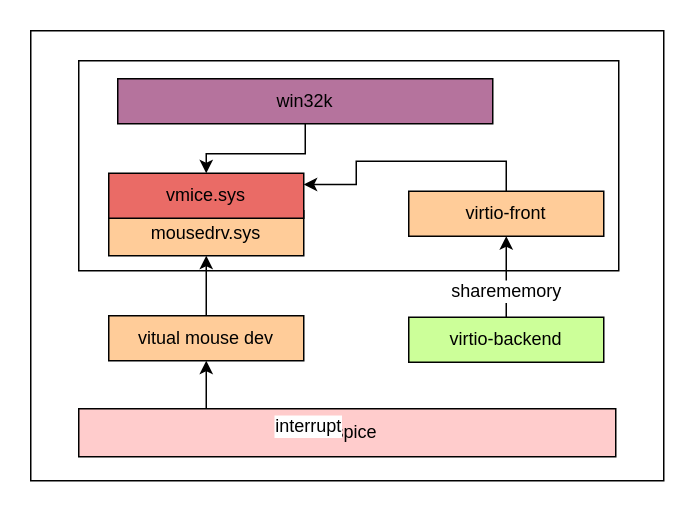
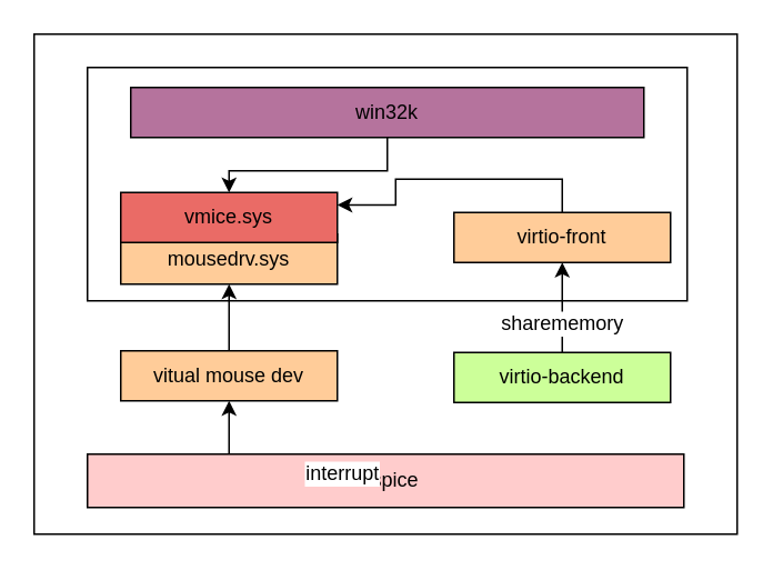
  <mxCell id="0" />
  <mxCell id="1" parent="0" />
  <mxCell id="2" value="" style="rounded=0;whiteSpace=wrap;html=1;" parent="1" vertex="1"><mxGeometry x="20" y="20" width="422" height="300" as="geometry" /></mxCell>
  <mxCell id="3" value="" style="rounded=0;whiteSpace=wrap;html=1;" parent="1" vertex="1"><mxGeometry x="52" y="40" width="360" height="140" as="geometry" /></mxCell>
  <mxCell id="4" style="edgeStyle=orthogonalEdgeStyle;rounded=0;orthogonalLoop=1;jettySize=auto;html=1;exitX=0.5;exitY=0;exitDx=0;exitDy=0;entryX=0.5;entryY=1;entryDx=0;entryDy=0;" parent="1" source="5" target="13" edge="1"><mxGeometry relative="1" as="geometry" /></mxCell>
  <mxCell id="5" value="vitual mouse dev" style="rounded=0;whiteSpace=wrap;html=1;fillColor=#FFCC99;" parent="1" vertex="1"><mxGeometry x="72" y="210" width="130" height="30" as="geometry" /></mxCell>
  <mxCell id="6" style="edgeStyle=orthogonalEdgeStyle;rounded=0;orthogonalLoop=1;jettySize=auto;html=1;exitX=0.5;exitY=0;exitDx=0;exitDy=0;entryX=0.5;entryY=1;entryDx=0;entryDy=0;" parent="1" source="8" target="12" edge="1"><mxGeometry relative="1" as="geometry"><Array as="points"><mxPoint x="337" y="200" /><mxPoint x="337" y="200" /></Array></mxGeometry></mxCell>
  <mxCell id="7" value="sharememory" style="text;html=1;resizable=0;points=[];align=center;verticalAlign=middle;labelBackgroundColor=#ffffff;" parent="6" vertex="1" connectable="0"><mxGeometry x="-0.029" y="1" relative="1" as="geometry"><mxPoint y="8" as="offset" /></mxGeometry></mxCell>
  <mxCell id="8" value="virtio-backend" style="rounded=0;whiteSpace=wrap;html=1;fillColor=#CCFF99;" parent="1" vertex="1"><mxGeometry x="272" y="211" width="130" height="30" as="geometry" /></mxCell>
  <mxCell id="9" style="edgeStyle=orthogonalEdgeStyle;rounded=0;orthogonalLoop=1;jettySize=auto;html=1;exitX=0.25;exitY=0;exitDx=0;exitDy=0;entryX=0.5;entryY=1;entryDx=0;entryDy=0;" parent="1" source="10" target="5" edge="1"><mxGeometry relative="1" as="geometry" /></mxCell>
  <mxCell id="10" value="libspice" style="rounded=0;whiteSpace=wrap;html=1;fillColor=#FFCCCC;" parent="1" vertex="1"><mxGeometry x="52" y="272" width="358" height="32" as="geometry" /></mxCell>
  <mxCell id="11" style="edgeStyle=orthogonalEdgeStyle;rounded=0;orthogonalLoop=1;jettySize=auto;html=1;exitX=0.5;exitY=0;exitDx=0;exitDy=0;entryX=1;entryY=0.25;entryDx=0;entryDy=0;" parent="1" source="12" target="16" edge="1"><mxGeometry relative="1" as="geometry" /></mxCell>
  <mxCell id="12" value="virtio-front" style="rounded=0;whiteSpace=wrap;html=1;fillColor=#ffcc99;" parent="1" vertex="1"><mxGeometry x="272" y="127" width="130" height="30" as="geometry" /></mxCell>
  <mxCell id="13" value="mousedrv.sys" style="rounded=0;whiteSpace=wrap;html=1;fillColor=#FFCC99;" parent="1" vertex="1"><mxGeometry x="72" y="140" width="130" height="30" as="geometry" /></mxCell>
  <mxCell id="14" style="edgeStyle=orthogonalEdgeStyle;rounded=0;orthogonalLoop=1;jettySize=auto;html=1;exitX=0.5;exitY=1;exitDx=0;exitDy=0;" parent="1" source="15" target="16" edge="1"><mxGeometry relative="1" as="geometry" /></mxCell>
- <mxCell id="15" value="win32k" style="rounded=0;whiteSpace=wrap;html=1;fillColor=#B5739D;" parent="1" vertex="1"><mxGeometry x="78" y="52" width="250" height="30" as="geometry" /></mxCell>
+ <mxCell id="15" value="win32k" style="rounded=0;whiteSpace=wrap;html=1;fillColor=#B5739D;" parent="1" vertex="1"><mxGeometry x="78" y="52" width="308" height="30" as="geometry" /></mxCell>
  <mxCell id="16" value="vmice.sys" style="rounded=0;whiteSpace=wrap;html=1;fillColor=#EA6B66;" parent="1" vertex="1"><mxGeometry x="72" y="115" width="130" height="30" as="geometry" /></mxCell>
  <mxCell id="17" value="interrupt" style="text;html=1;resizable=0;points=[];align=center;verticalAlign=middle;labelBackgroundColor=#ffffff;" parent="1" vertex="1" connectable="0"><mxGeometry x="-0.029" y="1" relative="1" as="geometry"><mxPoint x="204" y="283.5" as="offset" /></mxGeometry></mxCell>
